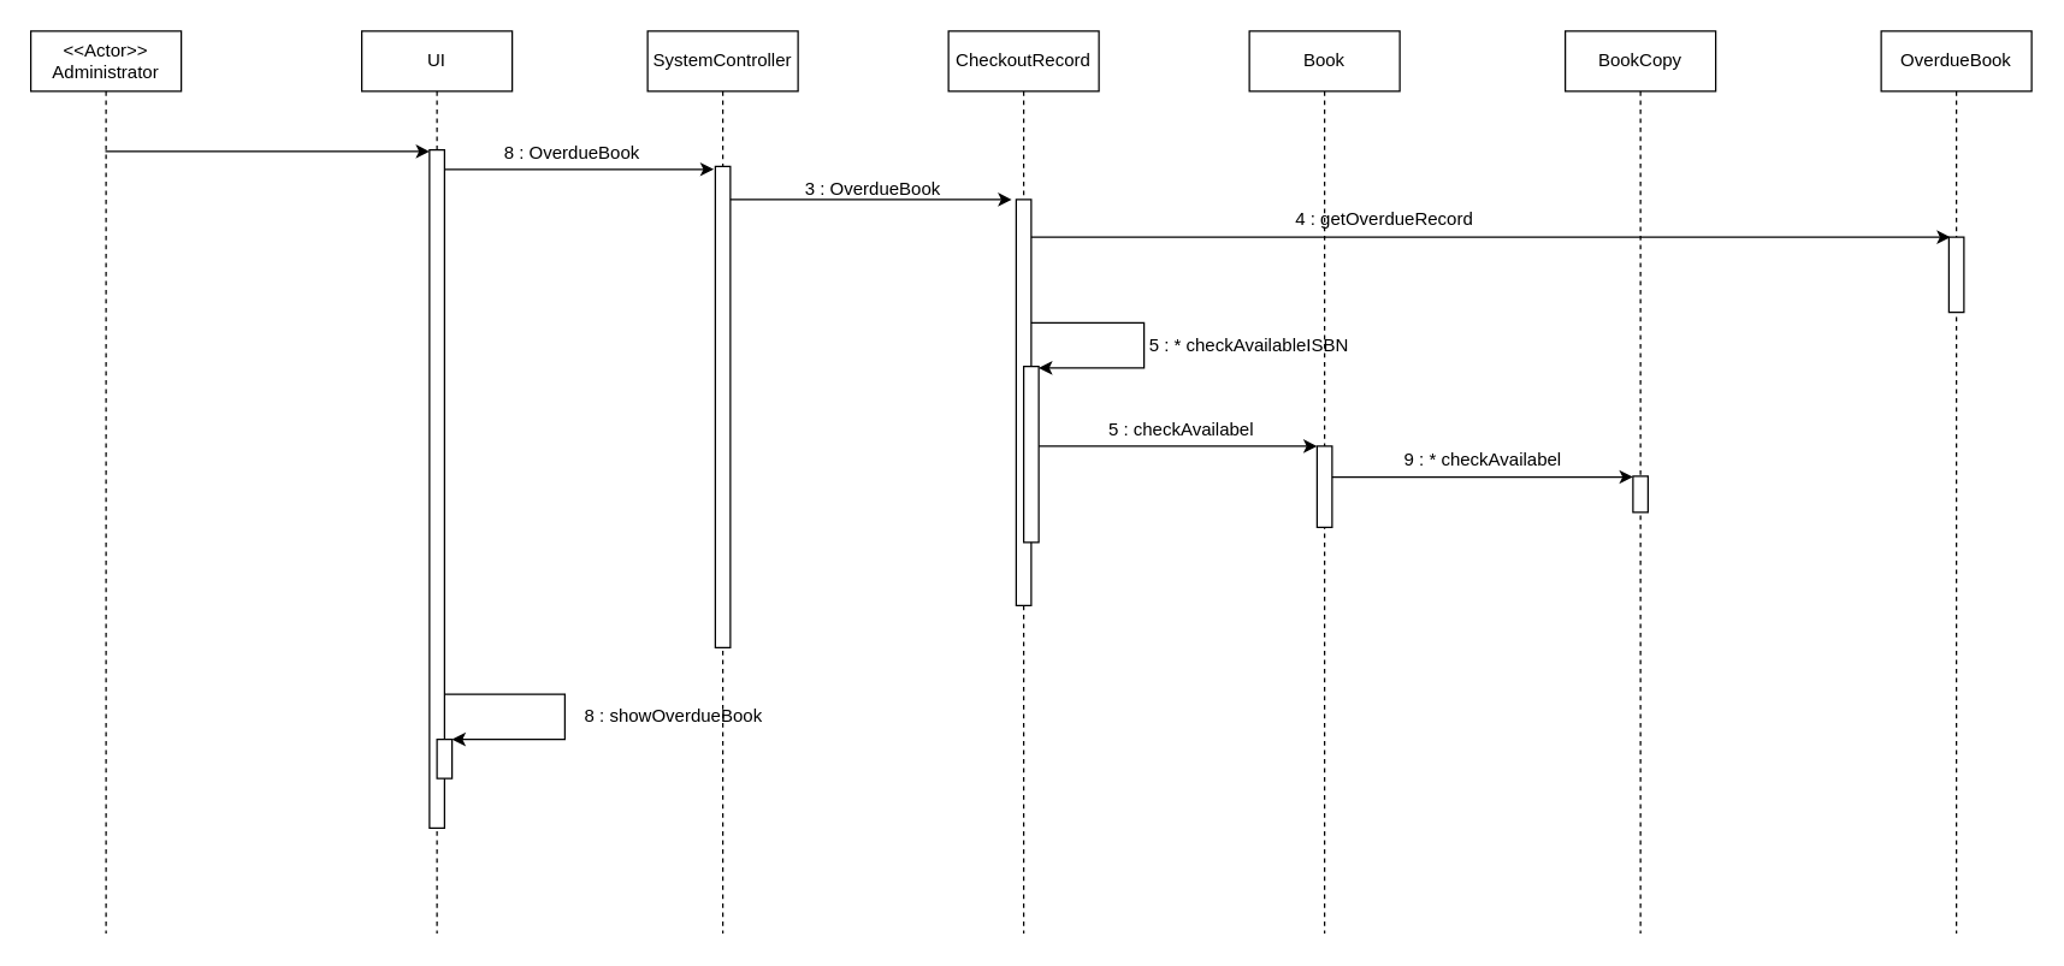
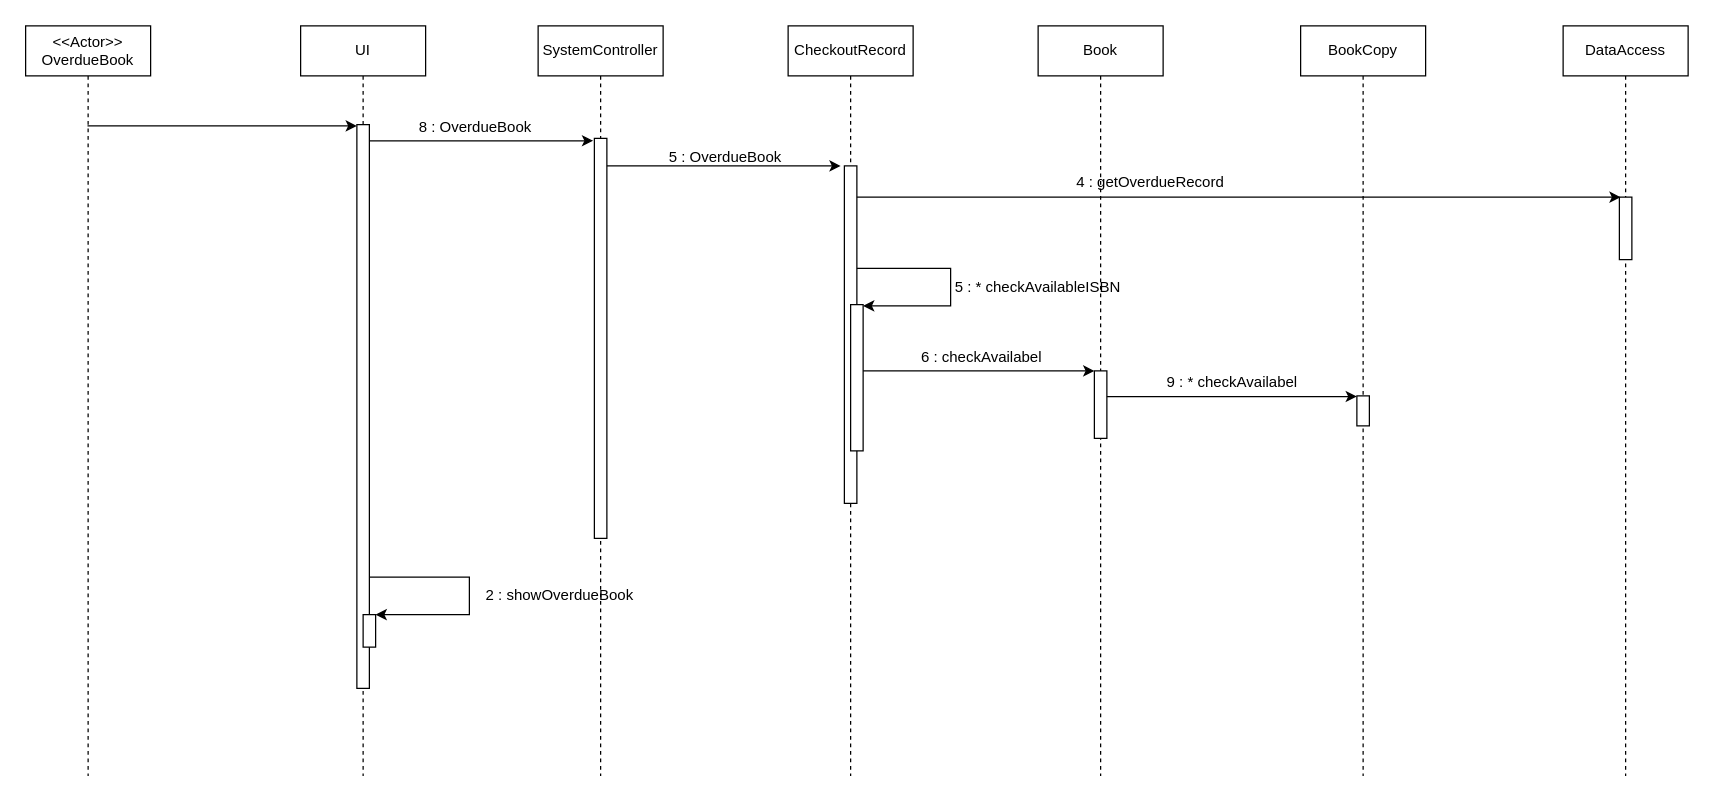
  <mxCell id="0" />
  <mxCell id="1" parent="0" />
- <mxCell id="2" value="&amp;lt;&amp;lt;Actor&amp;gt;&amp;gt;&lt;br&gt;Administrator" style="shape=umlLifeline;perimeter=lifelinePerimeter;whiteSpace=wrap;html=1;container=0;dropTarget=0;collapsible=0;recursiveResize=0;outlineConnect=0;portConstraint=eastwest;newEdgeStyle={&quot;edgeStyle&quot;:&quot;elbowEdgeStyle&quot;,&quot;elbow&quot;:&quot;vertical&quot;,&quot;curved&quot;:0,&quot;rounded&quot;:0};" parent="1" vertex="1"><mxGeometry x="20" y="20" width="100" height="600" as="geometry" /></mxCell>
+ <mxCell id="2" value="&amp;lt;&amp;lt;Actor&amp;gt;&amp;gt;&lt;br&gt;OverdueBook" style="shape=umlLifeline;perimeter=lifelinePerimeter;whiteSpace=wrap;html=1;container=0;dropTarget=0;collapsible=0;recursiveResize=0;outlineConnect=0;portConstraint=eastwest;newEdgeStyle={&quot;edgeStyle&quot;:&quot;elbowEdgeStyle&quot;,&quot;elbow&quot;:&quot;vertical&quot;,&quot;curved&quot;:0,&quot;rounded&quot;:0};" parent="1" vertex="1"><mxGeometry x="20" y="20" width="100" height="600" as="geometry" /></mxCell>
  <mxCell id="3" value="UI" style="shape=umlLifeline;perimeter=lifelinePerimeter;whiteSpace=wrap;html=1;container=0;dropTarget=0;collapsible=0;recursiveResize=0;outlineConnect=0;portConstraint=eastwest;newEdgeStyle={&quot;edgeStyle&quot;:&quot;elbowEdgeStyle&quot;,&quot;elbow&quot;:&quot;vertical&quot;,&quot;curved&quot;:0,&quot;rounded&quot;:0};" parent="1" vertex="1"><mxGeometry x="240" y="20" width="100" height="600" as="geometry" /></mxCell>
  <mxCell id="4" value="" style="html=1;points=[];perimeter=orthogonalPerimeter;outlineConnect=0;targetShapes=umlLifeline;portConstraint=eastwest;newEdgeStyle={&quot;edgeStyle&quot;:&quot;elbowEdgeStyle&quot;,&quot;elbow&quot;:&quot;vertical&quot;,&quot;curved&quot;:0,&quot;rounded&quot;:0};" parent="3" vertex="1"><mxGeometry x="45" y="79" width="10" height="451" as="geometry" /></mxCell>
  <mxCell id="5" value="SystemController" style="shape=umlLifeline;perimeter=lifelinePerimeter;whiteSpace=wrap;html=1;container=0;dropTarget=0;collapsible=0;recursiveResize=0;outlineConnect=0;portConstraint=eastwest;newEdgeStyle={&quot;edgeStyle&quot;:&quot;elbowEdgeStyle&quot;,&quot;elbow&quot;:&quot;vertical&quot;,&quot;curved&quot;:0,&quot;rounded&quot;:0};" parent="1" vertex="1"><mxGeometry x="430" y="20" width="100" height="600" as="geometry" /></mxCell>
  <mxCell id="6" value="" style="html=1;points=[];perimeter=orthogonalPerimeter;outlineConnect=0;targetShapes=umlLifeline;portConstraint=eastwest;newEdgeStyle={&quot;edgeStyle&quot;:&quot;elbowEdgeStyle&quot;,&quot;elbow&quot;:&quot;vertical&quot;,&quot;curved&quot;:0,&quot;rounded&quot;:0};" parent="5" vertex="1"><mxGeometry x="45" y="90" width="10" height="320" as="geometry" /></mxCell>
  <mxCell id="7" value="CheckoutRecord" style="shape=umlLifeline;perimeter=lifelinePerimeter;whiteSpace=wrap;html=1;container=0;dropTarget=0;collapsible=0;recursiveResize=0;outlineConnect=0;portConstraint=eastwest;newEdgeStyle={&quot;edgeStyle&quot;:&quot;elbowEdgeStyle&quot;,&quot;elbow&quot;:&quot;vertical&quot;,&quot;curved&quot;:0,&quot;rounded&quot;:0};" parent="1" vertex="1"><mxGeometry x="630" y="20" width="100" height="600" as="geometry" /></mxCell>
  <mxCell id="8" value="" style="html=1;points=[];perimeter=orthogonalPerimeter;outlineConnect=0;targetShapes=umlLifeline;portConstraint=eastwest;newEdgeStyle={&quot;edgeStyle&quot;:&quot;elbowEdgeStyle&quot;,&quot;elbow&quot;:&quot;vertical&quot;,&quot;curved&quot;:0,&quot;rounded&quot;:0};" parent="7" vertex="1"><mxGeometry x="45" y="112" width="10" height="270" as="geometry" /></mxCell>
  <mxCell id="9" value="" style="html=1;points=[];perimeter=orthogonalPerimeter;outlineConnect=0;targetShapes=umlLifeline;portConstraint=eastwest;newEdgeStyle={&quot;edgeStyle&quot;:&quot;elbowEdgeStyle&quot;,&quot;elbow&quot;:&quot;vertical&quot;,&quot;curved&quot;:0,&quot;rounded&quot;:0};" parent="7" vertex="1"><mxGeometry x="50" y="223" width="10" height="117" as="geometry" /></mxCell>
  <mxCell id="10" value="" style="endArrow=classic;html=1;rounded=0;" parent="7" target="9" edge="1"><mxGeometry width="50" height="50" relative="1" as="geometry"><mxPoint x="55" y="194" as="sourcePoint" /><mxPoint x="65" y="224" as="targetPoint" /><Array as="points"><mxPoint x="130" y="194" /><mxPoint x="130" y="224" /></Array></mxGeometry></mxCell>
  <mxCell id="11" value="" style="endArrow=classic;html=1;rounded=0;" parent="1" target="4" edge="1"><mxGeometry width="50" height="50" relative="1" as="geometry"><mxPoint x="69.5" y="100" as="sourcePoint" /><mxPoint x="240" y="100" as="targetPoint" /></mxGeometry></mxCell>
- <mxCell id="12" value="OverdueBook" style="shape=umlLifeline;perimeter=lifelinePerimeter;whiteSpace=wrap;html=1;container=0;dropTarget=0;collapsible=0;recursiveResize=0;outlineConnect=0;portConstraint=eastwest;newEdgeStyle={&quot;edgeStyle&quot;:&quot;elbowEdgeStyle&quot;,&quot;elbow&quot;:&quot;vertical&quot;,&quot;curved&quot;:0,&quot;rounded&quot;:0};" parent="1" vertex="1"><mxGeometry x="1250" y="20" width="100" height="600" as="geometry" /></mxCell>
+ <mxCell id="12" value="DataAccess" style="shape=umlLifeline;perimeter=lifelinePerimeter;whiteSpace=wrap;html=1;container=0;dropTarget=0;collapsible=0;recursiveResize=0;outlineConnect=0;portConstraint=eastwest;newEdgeStyle={&quot;edgeStyle&quot;:&quot;elbowEdgeStyle&quot;,&quot;elbow&quot;:&quot;vertical&quot;,&quot;curved&quot;:0,&quot;rounded&quot;:0};" parent="1" vertex="1"><mxGeometry x="1250" y="20" width="100" height="600" as="geometry" /></mxCell>
  <mxCell id="13" value="" style="html=1;points=[];perimeter=orthogonalPerimeter;outlineConnect=0;targetShapes=umlLifeline;portConstraint=eastwest;newEdgeStyle={&quot;edgeStyle&quot;:&quot;elbowEdgeStyle&quot;,&quot;elbow&quot;:&quot;vertical&quot;,&quot;curved&quot;:0,&quot;rounded&quot;:0};" parent="12" vertex="1"><mxGeometry x="45" y="137" width="10" height="50" as="geometry" /></mxCell>
- <mxCell id="14" value="8 : showOverdueBook" style="text;html=1;strokeColor=none;fillColor=none;align=center;verticalAlign=middle;whiteSpace=wrap;rounded=0;" parent="1" vertex="1"><mxGeometry x="365" y="461" width="165" height="30" as="geometry" /></mxCell>
+ <mxCell id="14" value="2 : showOverdueBook" style="text;html=1;strokeColor=none;fillColor=none;align=center;verticalAlign=middle;whiteSpace=wrap;rounded=0;" parent="1" vertex="1"><mxGeometry x="365" y="461" width="165" height="30" as="geometry" /></mxCell>
  <mxCell id="15" value="" style="html=1;points=[];perimeter=orthogonalPerimeter;outlineConnect=0;targetShapes=umlLifeline;portConstraint=eastwest;newEdgeStyle={&quot;edgeStyle&quot;:&quot;elbowEdgeStyle&quot;,&quot;elbow&quot;:&quot;vertical&quot;,&quot;curved&quot;:0,&quot;rounded&quot;:0};" parent="1" vertex="1"><mxGeometry x="290" y="491" width="10" height="26" as="geometry" /></mxCell>
  <mxCell id="16" value="" style="endArrow=classic;html=1;rounded=0;" parent="1" edge="1"><mxGeometry width="50" height="50" relative="1" as="geometry"><mxPoint x="295" y="461" as="sourcePoint" /><mxPoint x="300" y="491" as="targetPoint" /><Array as="points"><mxPoint x="375" y="461" /><mxPoint x="375" y="491" /></Array></mxGeometry></mxCell>
  <mxCell id="17" value="5 : * checkAvailableISBN" style="text;html=1;strokeColor=none;fillColor=none;align=center;verticalAlign=middle;whiteSpace=wrap;rounded=0;" parent="1" vertex="1"><mxGeometry x="760" y="214" width="140" height="30" as="geometry" /></mxCell>
  <mxCell id="18" value="4 : getOverdueRecord" style="text;html=1;strokeColor=none;fillColor=none;align=center;verticalAlign=middle;whiteSpace=wrap;rounded=0;" parent="1" vertex="1"><mxGeometry x="830" y="130" width="180" height="30" as="geometry" /></mxCell>
  <mxCell id="19" value="Book" style="shape=umlLifeline;perimeter=lifelinePerimeter;whiteSpace=wrap;html=1;container=0;dropTarget=0;collapsible=0;recursiveResize=0;outlineConnect=0;portConstraint=eastwest;newEdgeStyle={&quot;edgeStyle&quot;:&quot;elbowEdgeStyle&quot;,&quot;elbow&quot;:&quot;vertical&quot;,&quot;curved&quot;:0,&quot;rounded&quot;:0};" parent="1" vertex="1"><mxGeometry x="830" y="20" width="100" height="600" as="geometry" /></mxCell>
  <mxCell id="20" value="" style="html=1;points=[];perimeter=orthogonalPerimeter;outlineConnect=0;targetShapes=umlLifeline;portConstraint=eastwest;newEdgeStyle={&quot;edgeStyle&quot;:&quot;elbowEdgeStyle&quot;,&quot;elbow&quot;:&quot;vertical&quot;,&quot;curved&quot;:0,&quot;rounded&quot;:0};" parent="19" vertex="1"><mxGeometry x="45" y="276" width="10" height="54" as="geometry" /></mxCell>
  <mxCell id="21" value="" style="endArrow=classic;html=1;rounded=0;entryX=-0.1;entryY=0.006;entryDx=0;entryDy=0;entryPerimeter=0;" parent="1" source="4" target="6" edge="1"><mxGeometry width="50" height="50" relative="1" as="geometry"><mxPoint x="300" y="120.002" as="sourcePoint" /><mxPoint x="479" y="120.002" as="targetPoint" /></mxGeometry></mxCell>
  <mxCell id="22" value="8 : OverdueBook" style="text;html=1;strokeColor=none;fillColor=none;align=center;verticalAlign=middle;whiteSpace=wrap;rounded=0;" parent="1" vertex="1"><mxGeometry x="320" y="86" width="120" height="30" as="geometry" /></mxCell>
  <mxCell id="23" value="" style="endArrow=classic;html=1;rounded=0;entryX=-0.3;entryY=0;entryDx=0;entryDy=0;entryPerimeter=0;" parent="1" source="6" target="8" edge="1"><mxGeometry width="50" height="50" relative="1" as="geometry"><mxPoint x="483" y="140" as="sourcePoint" /><mxPoint x="662" y="140" as="targetPoint" /></mxGeometry></mxCell>
- <mxCell id="24" value="3 : OverdueBook" style="text;html=1;strokeColor=none;fillColor=none;align=center;verticalAlign=middle;whiteSpace=wrap;rounded=0;" parent="1" vertex="1"><mxGeometry x="520" y="110" width="120" height="30" as="geometry" /></mxCell>
+ <mxCell id="24" value="5 : OverdueBook" style="text;html=1;strokeColor=none;fillColor=none;align=center;verticalAlign=middle;whiteSpace=wrap;rounded=0;" parent="1" vertex="1"><mxGeometry x="520" y="110" width="120" height="30" as="geometry" /></mxCell>
  <mxCell id="25" value="" style="endArrow=classic;html=1;rounded=0;entryX=0.1;entryY=0;entryDx=0;entryDy=0;entryPerimeter=0;" parent="1" source="8" target="13" edge="1"><mxGeometry width="50" height="50" relative="1" as="geometry"><mxPoint x="713" y="150" as="sourcePoint" /><mxPoint x="1270" y="160" as="targetPoint" /></mxGeometry></mxCell>
  <mxCell id="26" value="" style="endArrow=classic;html=1;rounded=0;" parent="1" edge="1"><mxGeometry width="50" height="50" relative="1" as="geometry"><mxPoint x="690" y="296" as="sourcePoint" /><mxPoint x="875" y="296" as="targetPoint" /></mxGeometry></mxCell>
- <mxCell id="27" value="5 : checkAvailabel" style="text;html=1;strokeColor=none;fillColor=none;align=center;verticalAlign=middle;whiteSpace=wrap;rounded=0;" parent="1" vertex="1"><mxGeometry x="720" y="270" width="130" height="30" as="geometry" /></mxCell>
+ <mxCell id="27" value="6 : checkAvailabel" style="text;html=1;strokeColor=none;fillColor=none;align=center;verticalAlign=middle;whiteSpace=wrap;rounded=0;" parent="1" vertex="1"><mxGeometry x="720" y="270" width="130" height="30" as="geometry" /></mxCell>
  <mxCell id="28" value="BookCopy" style="shape=umlLifeline;perimeter=lifelinePerimeter;whiteSpace=wrap;html=1;container=0;dropTarget=0;collapsible=0;recursiveResize=0;outlineConnect=0;portConstraint=eastwest;newEdgeStyle={&quot;edgeStyle&quot;:&quot;elbowEdgeStyle&quot;,&quot;elbow&quot;:&quot;vertical&quot;,&quot;curved&quot;:0,&quot;rounded&quot;:0};" parent="1" vertex="1"><mxGeometry x="1040" y="20" width="100" height="600" as="geometry" /></mxCell>
  <mxCell id="29" value="" style="html=1;points=[];perimeter=orthogonalPerimeter;outlineConnect=0;targetShapes=umlLifeline;portConstraint=eastwest;newEdgeStyle={&quot;edgeStyle&quot;:&quot;elbowEdgeStyle&quot;,&quot;elbow&quot;:&quot;vertical&quot;,&quot;curved&quot;:0,&quot;rounded&quot;:0};" parent="28" vertex="1"><mxGeometry x="45" y="296" width="10" height="24" as="geometry" /></mxCell>
  <mxCell id="30" value="" style="endArrow=classic;html=1;rounded=0;" parent="1" edge="1"><mxGeometry width="50" height="50" relative="1" as="geometry"><mxPoint x="885" y="316.5" as="sourcePoint" /><mxPoint x="1085" y="316.5" as="targetPoint" /></mxGeometry></mxCell>
  <mxCell id="31" value="9 : * checkAvailabel" style="text;html=1;strokeColor=none;fillColor=none;align=center;verticalAlign=middle;whiteSpace=wrap;rounded=0;" parent="1" vertex="1"><mxGeometry x="911" y="290" width="149" height="30" as="geometry" /></mxCell>
